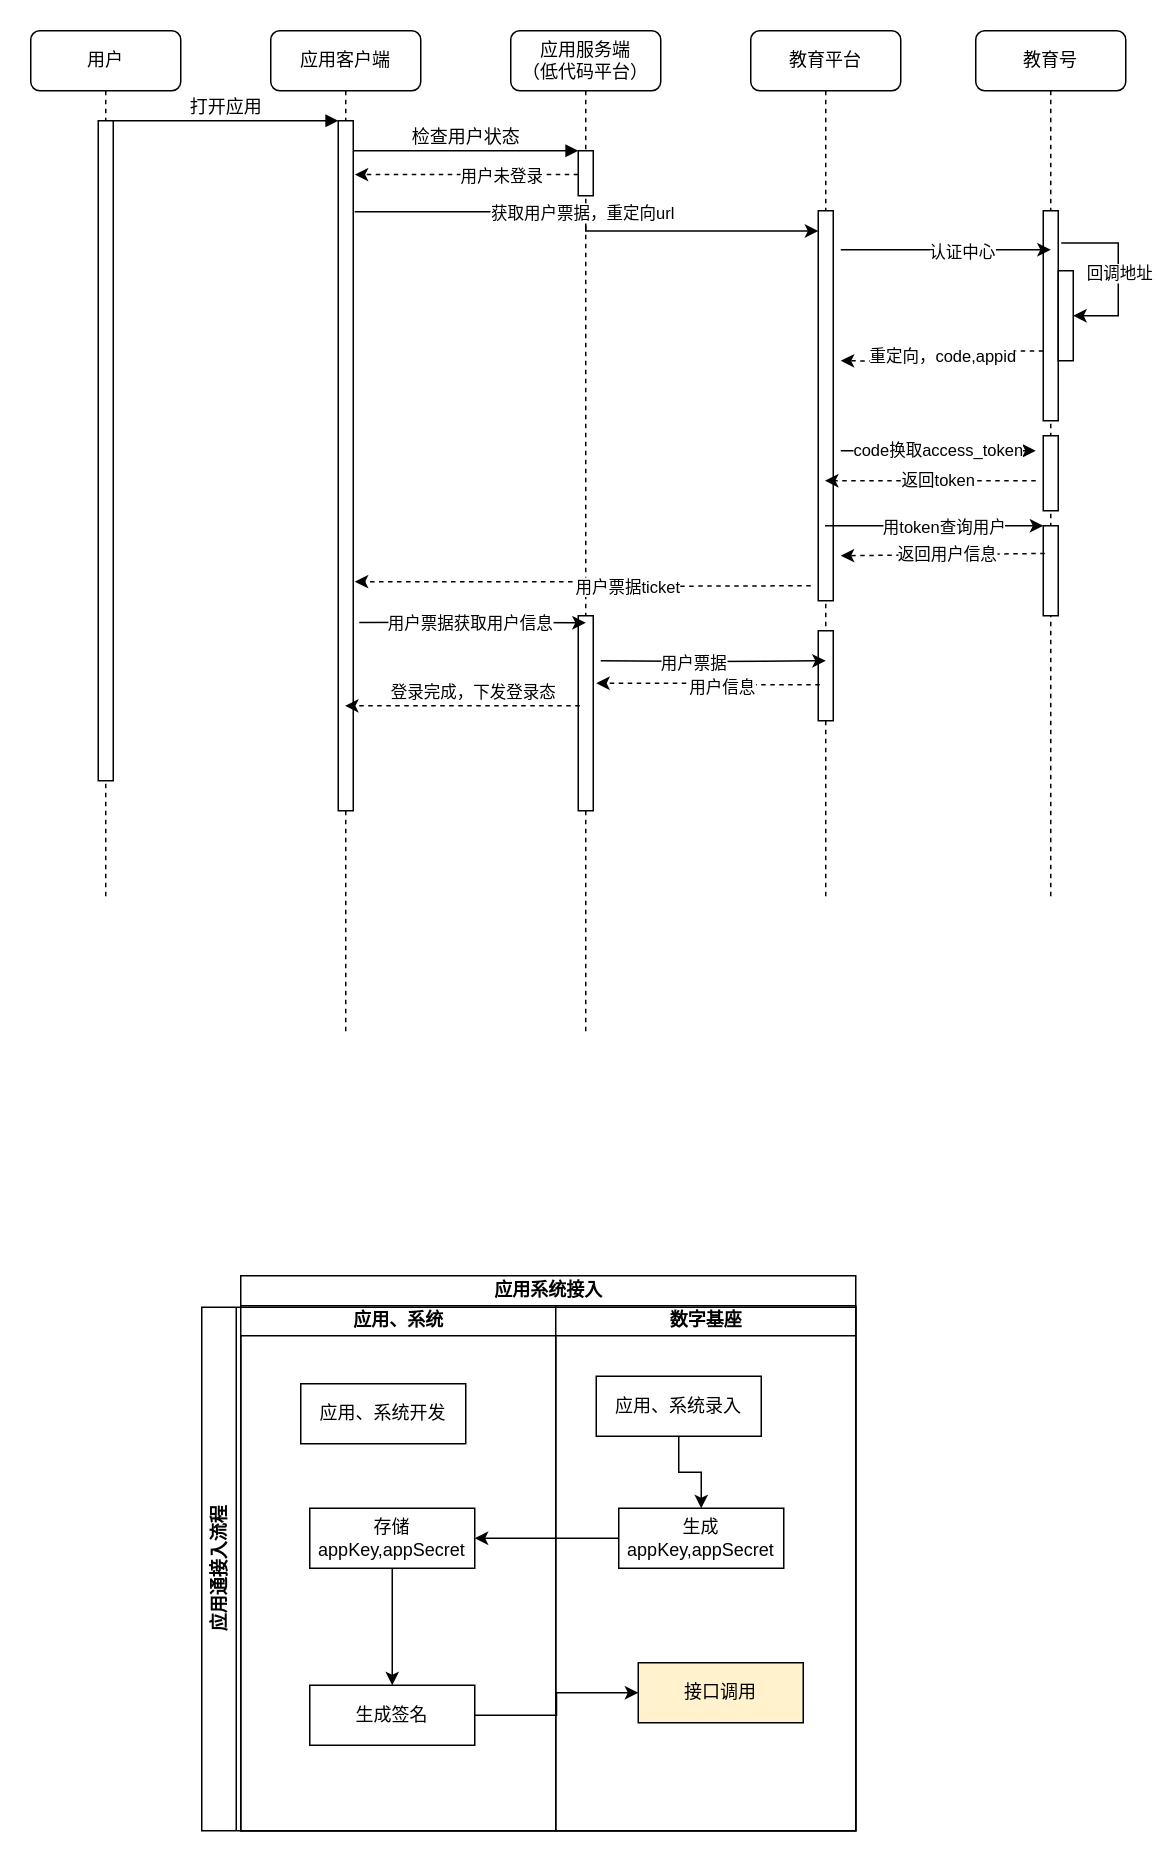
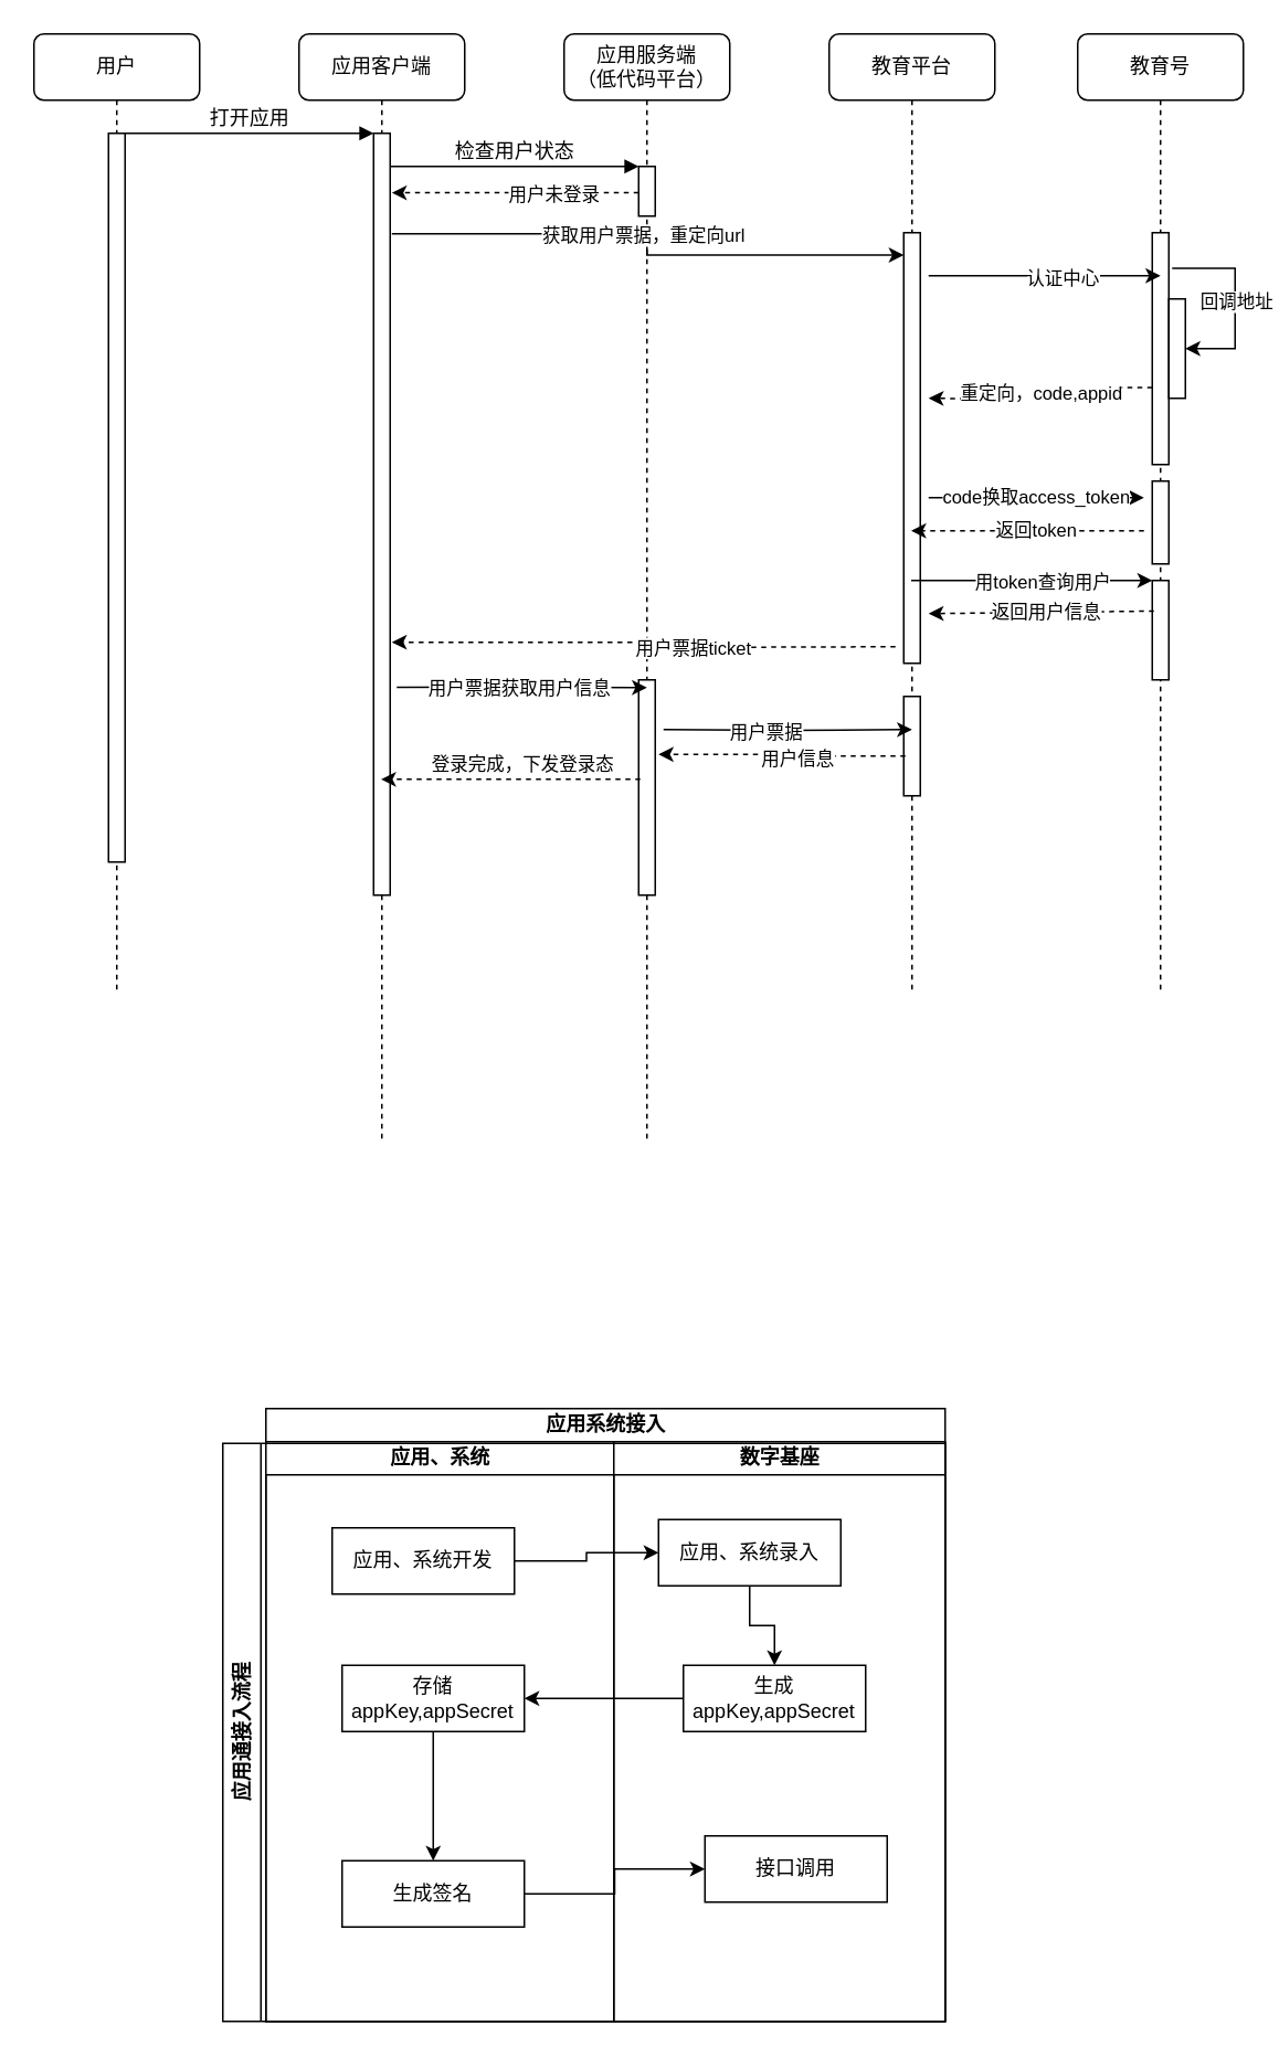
  <mxCell id="0" />
  <mxCell id="1" parent="0" />
  <mxCell id="2" value="应用客户端" style="shape=umlLifeline;perimeter=lifelinePerimeter;whiteSpace=wrap;html=1;container=1;collapsible=0;recursiveResize=0;outlineConnect=0;rounded=1;shadow=0;comic=0;labelBackgroundColor=none;strokeWidth=1;fontFamily=Verdana;fontSize=12;align=center;" parent="1" vertex="1"><mxGeometry x="180" y="20" width="100" height="670" as="geometry" /></mxCell>
  <mxCell id="3" style="edgeStyle=none;rounded=0;orthogonalLoop=1;jettySize=auto;html=1;dashed=1;elbow=vertical;" parent="2" source="4" target="2" edge="1"><mxGeometry relative="1" as="geometry" /></mxCell>
  <mxCell id="4" value="" style="html=1;points=[];perimeter=orthogonalPerimeter;rounded=0;shadow=0;comic=0;labelBackgroundColor=none;strokeWidth=1;fontFamily=Verdana;fontSize=12;align=center;" parent="2" vertex="1"><mxGeometry x="45" y="60" width="10" height="460" as="geometry" /></mxCell>
  <mxCell id="5" value="应用服务端&lt;br style=&quot;border-color: var(--border-color);&quot;&gt;（低代码平台）" style="shape=umlLifeline;perimeter=lifelinePerimeter;whiteSpace=wrap;html=1;container=1;collapsible=0;recursiveResize=0;outlineConnect=0;rounded=1;shadow=0;comic=0;labelBackgroundColor=none;strokeWidth=1;fontFamily=Verdana;fontSize=12;align=center;" parent="1" vertex="1"><mxGeometry x="340" y="20" width="100" height="670" as="geometry" /></mxCell>
  <mxCell id="6" value="" style="html=1;points=[];perimeter=orthogonalPerimeter;rounded=0;shadow=0;comic=0;labelBackgroundColor=none;strokeWidth=1;fontFamily=Verdana;fontSize=12;align=center;" parent="5" vertex="1"><mxGeometry x="45" y="80" width="10" height="30" as="geometry" /></mxCell>
  <mxCell id="7" style="edgeStyle=none;rounded=0;orthogonalLoop=1;jettySize=auto;html=1;elbow=vertical;" parent="5" source="9" target="5" edge="1"><mxGeometry relative="1" as="geometry" /></mxCell>
  <mxCell id="8" style="edgeStyle=orthogonalEdgeStyle;rounded=0;orthogonalLoop=1;jettySize=auto;html=1;" parent="5" source="9" target="5" edge="1"><mxGeometry relative="1" as="geometry"><Array as="points"><mxPoint x="50" y="230" /><mxPoint x="50" y="230" /></Array></mxGeometry></mxCell>
  <mxCell id="9" value="" style="html=1;points=[];perimeter=orthogonalPerimeter;rounded=0;shadow=0;comic=0;labelBackgroundColor=none;strokeWidth=1;fontFamily=Verdana;fontSize=12;align=center;" parent="5" vertex="1"><mxGeometry x="45" y="390" width="10" height="130" as="geometry" /></mxCell>
  <mxCell id="10" value="教育平台" style="shape=umlLifeline;perimeter=lifelinePerimeter;whiteSpace=wrap;html=1;container=1;collapsible=0;recursiveResize=0;outlineConnect=0;rounded=1;shadow=0;comic=0;labelBackgroundColor=none;strokeWidth=1;fontFamily=Verdana;fontSize=12;align=center;" parent="1" vertex="1"><mxGeometry x="500" y="20" width="100" height="580" as="geometry" /></mxCell>
  <mxCell id="11" style="edgeStyle=orthogonalEdgeStyle;rounded=0;orthogonalLoop=1;jettySize=auto;html=1;" parent="10" source="12" target="10" edge="1"><mxGeometry relative="1" as="geometry"><Array as="points"><mxPoint x="50" y="230" /><mxPoint x="50" y="230" /></Array></mxGeometry></mxCell>
  <mxCell id="12" value="" style="html=1;points=[];perimeter=orthogonalPerimeter;rounded=0;shadow=0;comic=0;labelBackgroundColor=none;strokeWidth=1;fontFamily=Verdana;fontSize=12;align=center;" parent="10" vertex="1"><mxGeometry x="45" y="120" width="10" height="260" as="geometry" /></mxCell>
  <mxCell id="13" value="" style="html=1;points=[];perimeter=orthogonalPerimeter;rounded=0;shadow=0;comic=0;labelBackgroundColor=none;strokeWidth=1;fontFamily=Verdana;fontSize=12;align=center;" parent="10" vertex="1"><mxGeometry x="45" y="400" width="10" height="60" as="geometry" /></mxCell>
  <mxCell id="14" value="用户" style="shape=umlLifeline;perimeter=lifelinePerimeter;whiteSpace=wrap;html=1;container=1;collapsible=0;recursiveResize=0;outlineConnect=0;rounded=1;shadow=0;comic=0;labelBackgroundColor=none;strokeWidth=1;fontFamily=Verdana;fontSize=12;align=center;" parent="1" vertex="1"><mxGeometry x="20" y="20" width="100" height="580" as="geometry" /></mxCell>
  <mxCell id="15" value="" style="html=1;points=[];perimeter=orthogonalPerimeter;rounded=0;shadow=0;comic=0;labelBackgroundColor=none;strokeWidth=1;fontFamily=Verdana;fontSize=12;align=center;" parent="14" vertex="1"><mxGeometry x="45" y="60" width="10" height="440" as="geometry" /></mxCell>
  <mxCell id="16" value="打开应用" style="html=1;verticalAlign=bottom;endArrow=block;entryX=0;entryY=0;labelBackgroundColor=none;fontFamily=Verdana;fontSize=12;edgeStyle=elbowEdgeStyle;elbow=vertical;" parent="1" source="15" target="4" edge="1"><mxGeometry relative="1" as="geometry"><mxPoint x="140" y="130" as="sourcePoint" /></mxGeometry></mxCell>
  <mxCell id="17" value="检查用户状态" style="html=1;verticalAlign=bottom;endArrow=block;entryX=0;entryY=0;labelBackgroundColor=none;fontFamily=Verdana;fontSize=12;edgeStyle=elbowEdgeStyle;elbow=vertical;" parent="1" source="4" target="6" edge="1"><mxGeometry relative="1" as="geometry"><mxPoint x="290" y="140" as="sourcePoint" /></mxGeometry></mxCell>
  <mxCell id="18" value="教育号" style="shape=umlLifeline;perimeter=lifelinePerimeter;whiteSpace=wrap;html=1;container=1;collapsible=0;recursiveResize=0;outlineConnect=0;rounded=1;shadow=0;comic=0;labelBackgroundColor=none;strokeWidth=1;fontFamily=Verdana;fontSize=12;align=center;" parent="1" vertex="1"><mxGeometry x="650" y="20" width="100" height="580" as="geometry" /></mxCell>
  <mxCell id="19" style="edgeStyle=none;rounded=0;orthogonalLoop=1;jettySize=auto;html=1;" parent="18" source="20" target="22" edge="1"><mxGeometry relative="1" as="geometry" /></mxCell>
  <mxCell id="20" value="" style="html=1;points=[];perimeter=orthogonalPerimeter;rounded=0;shadow=0;comic=0;labelBackgroundColor=none;strokeWidth=1;fontFamily=Verdana;fontSize=12;align=center;" parent="18" vertex="1"><mxGeometry x="45" y="120" width="10" height="140" as="geometry" /></mxCell>
  <mxCell id="21" value="" style="edgeStyle=none;rounded=0;orthogonalLoop=1;jettySize=auto;html=1;" parent="18" source="22" target="20" edge="1"><mxGeometry relative="1" as="geometry" /></mxCell>
  <mxCell id="22" value="" style="html=1;points=[];perimeter=orthogonalPerimeter;rounded=0;shadow=0;comic=0;labelBackgroundColor=none;strokeWidth=1;fontFamily=Verdana;fontSize=12;align=center;" parent="18" vertex="1"><mxGeometry x="55" y="160" width="10" height="60" as="geometry" /></mxCell>
  <mxCell id="23" value="" style="endArrow=classic;html=1;rounded=0;exitX=1.2;exitY=0.154;exitDx=0;exitDy=0;exitPerimeter=0;edgeStyle=entityRelationEdgeStyle;elbow=vertical;" parent="18" source="20" target="22" edge="1"><mxGeometry width="50" height="50" relative="1" as="geometry"><mxPoint x="-200" y="380" as="sourcePoint" /><mxPoint x="70" y="300" as="targetPoint" /></mxGeometry></mxCell>
  <mxCell id="24" value="回调地址" style="edgeLabel;html=1;align=center;verticalAlign=middle;resizable=0;points=[];" parent="23" vertex="1" connectable="0"><mxGeometry x="-0.007" relative="1" as="geometry"><mxPoint as="offset" /></mxGeometry></mxCell>
  <mxCell id="25" value="" style="html=1;points=[];perimeter=orthogonalPerimeter;rounded=0;shadow=0;comic=0;labelBackgroundColor=none;strokeWidth=1;fontFamily=Verdana;fontSize=12;align=center;" parent="18" vertex="1"><mxGeometry x="45" y="270" width="10" height="50" as="geometry" /></mxCell>
  <mxCell id="26" value="" style="html=1;points=[];perimeter=orthogonalPerimeter;rounded=0;shadow=0;comic=0;labelBackgroundColor=none;strokeWidth=1;fontFamily=Verdana;fontSize=12;align=center;" parent="18" vertex="1"><mxGeometry x="45" y="330" width="10" height="60" as="geometry" /></mxCell>
  <mxCell id="27" style="rounded=0;orthogonalLoop=1;jettySize=auto;html=1;dashed=1;entryX=1.1;entryY=0.078;entryDx=0;entryDy=0;entryPerimeter=0;" parent="1" source="6" target="4" edge="1"><mxGeometry relative="1" as="geometry"><mxPoint x="390" y="180" as="sourcePoint" /></mxGeometry></mxCell>
  <mxCell id="28" value="用户未登录" style="edgeLabel;html=1;align=center;verticalAlign=middle;resizable=0;points=[];" parent="27" vertex="1" connectable="0"><mxGeometry x="-0.308" y="1" relative="1" as="geometry"><mxPoint as="offset" /></mxGeometry></mxCell>
  <mxCell id="29" value="code换取access_token" style="edgeStyle=none;rounded=0;orthogonalLoop=1;jettySize=auto;html=1;elbow=vertical;" parent="1" edge="1"><mxGeometry relative="1" as="geometry"><mxPoint x="560" y="300" as="sourcePoint" /><mxPoint x="690" y="300" as="targetPoint" /></mxGeometry></mxCell>
  <mxCell id="30" style="rounded=0;orthogonalLoop=1;jettySize=auto;html=1;elbow=vertical;dashed=1;" parent="1" target="10" edge="1"><mxGeometry relative="1" as="geometry"><mxPoint x="690" y="320" as="sourcePoint" /></mxGeometry></mxCell>
  <mxCell id="31" value="返回token" style="edgeLabel;html=1;align=center;verticalAlign=middle;resizable=0;points=[];" parent="30" vertex="1" connectable="0"><mxGeometry x="-0.314" y="-1" relative="1" as="geometry"><mxPoint x="-18" as="offset" /></mxGeometry></mxCell>
  <mxCell id="32" style="edgeStyle=none;rounded=0;orthogonalLoop=1;jettySize=auto;html=1;elbow=vertical;" parent="1" source="10" target="26" edge="1"><mxGeometry relative="1" as="geometry"><mxPoint x="554.95" y="462.775" as="sourcePoint" /><mxPoint x="715" y="510" as="targetPoint" /></mxGeometry></mxCell>
  <mxCell id="33" value="用token查询用户" style="edgeLabel;html=1;align=center;verticalAlign=middle;resizable=0;points=[];" parent="32" vertex="1" connectable="0"><mxGeometry x="0.265" relative="1" as="geometry"><mxPoint x="-13" as="offset" /></mxGeometry></mxCell>
  <mxCell id="34" style="rounded=0;orthogonalLoop=1;jettySize=auto;html=1;elbow=vertical;dashed=1;exitX=0.1;exitY=0.462;exitDx=0;exitDy=0;exitPerimeter=0;" parent="1" source="9" target="2" edge="1"><mxGeometry relative="1" as="geometry"><mxPoint x="390" y="580" as="sourcePoint" /><mxPoint x="240" y="470" as="targetPoint" /></mxGeometry></mxCell>
  <mxCell id="35" value="登录完成，下发登录态" style="edgeLabel;html=1;align=center;verticalAlign=middle;resizable=0;points=[];" parent="34" vertex="1" connectable="0"><mxGeometry x="-0.314" y="-1" relative="1" as="geometry"><mxPoint x="-18" y="-9" as="offset" /></mxGeometry></mxCell>
  <mxCell id="36" value="重定向，code,appid" style="edgeStyle=orthogonalEdgeStyle;rounded=0;orthogonalLoop=1;jettySize=auto;html=1;exitX=0;exitY=0.668;exitDx=0;exitDy=0;exitPerimeter=0;dashed=1;" parent="1" source="20" edge="1"><mxGeometry relative="1" as="geometry"><mxPoint x="560" y="240" as="targetPoint" /></mxGeometry></mxCell>
  <mxCell id="37" style="edgeStyle=none;rounded=0;orthogonalLoop=1;jettySize=auto;html=1;elbow=vertical;dashed=1;exitX=0.1;exitY=0.308;exitDx=0;exitDy=0;exitPerimeter=0;" parent="1" source="26" edge="1"><mxGeometry relative="1" as="geometry"><mxPoint x="690" y="475" as="sourcePoint" /><mxPoint x="560" y="370" as="targetPoint" /></mxGeometry></mxCell>
  <mxCell id="38" value="返回用户信息" style="edgeLabel;html=1;align=center;verticalAlign=middle;resizable=0;points=[];" parent="37" vertex="1" connectable="0"><mxGeometry x="-0.314" y="-1" relative="1" as="geometry"><mxPoint x="-18" as="offset" /></mxGeometry></mxCell>
  <mxCell id="39" style="edgeStyle=orthogonalEdgeStyle;rounded=0;orthogonalLoop=1;jettySize=auto;html=1;dashed=1;entryX=1.1;entryY=0.668;entryDx=0;entryDy=0;entryPerimeter=0;" parent="1" edge="1" target="4"><mxGeometry relative="1" as="geometry"><mxPoint x="540" y="390" as="sourcePoint" /><mxPoint x="240" y="390" as="targetPoint" /></mxGeometry></mxCell>
  <mxCell id="40" value="用户票据ticket" style="edgeLabel;html=1;align=center;verticalAlign=middle;resizable=0;points=[];" parent="39" vertex="1" connectable="0"><mxGeometry x="-0.198" relative="1" as="geometry"><mxPoint as="offset" /></mxGeometry></mxCell>
  <mxCell id="41" style="edgeStyle=orthogonalEdgeStyle;rounded=0;orthogonalLoop=1;jettySize=auto;html=1;exitX=1.1;exitY=0.132;exitDx=0;exitDy=0;exitPerimeter=0;entryX=0;entryY=0.052;entryDx=0;entryDy=0;entryPerimeter=0;" parent="1" source="4" target="12" edge="1"><mxGeometry relative="1" as="geometry"><mxPoint x="540" y="151" as="targetPoint" /></mxGeometry></mxCell>
  <mxCell id="42" value="获取用户票据，重定向url" style="edgeLabel;html=1;align=center;verticalAlign=middle;resizable=0;points=[];" parent="41" vertex="1" connectable="0"><mxGeometry x="-0.062" y="-1" relative="1" as="geometry"><mxPoint as="offset" /></mxGeometry></mxCell>
  <mxCell id="43" style="edgeStyle=orthogonalEdgeStyle;rounded=0;orthogonalLoop=1;jettySize=auto;html=1;" parent="1" edge="1"><mxGeometry relative="1" as="geometry"><mxPoint x="560" y="166" as="sourcePoint" /><mxPoint x="700" y="166" as="targetPoint" /></mxGeometry></mxCell>
  <mxCell id="44" value="认证中心" style="edgeLabel;html=1;align=center;verticalAlign=middle;resizable=0;points=[];" parent="43" vertex="1" connectable="0"><mxGeometry x="0.136" relative="1" as="geometry"><mxPoint y="1" as="offset" /></mxGeometry></mxCell>
  <mxCell id="45" style="edgeStyle=orthogonalEdgeStyle;rounded=0;orthogonalLoop=1;jettySize=auto;html=1;entryX=0.5;entryY=0.036;entryDx=0;entryDy=0;entryPerimeter=0;exitX=1.4;exitY=0.727;exitDx=0;exitDy=0;exitPerimeter=0;" parent="1" source="4" target="9" edge="1"><mxGeometry relative="1" as="geometry" /></mxCell>
  <mxCell id="46" value="用户票据获取用户信息" style="edgeLabel;html=1;align=center;verticalAlign=middle;resizable=0;points=[];" parent="45" vertex="1" connectable="0"><mxGeometry x="0.07" relative="1" as="geometry"><mxPoint x="-7" as="offset" /></mxGeometry></mxCell>
  <mxCell id="47" style="edgeStyle=orthogonalEdgeStyle;rounded=0;orthogonalLoop=1;jettySize=auto;html=1;entryX=0.5;entryY=0.333;entryDx=0;entryDy=0;entryPerimeter=0;" parent="1" target="13" edge="1"><mxGeometry relative="1" as="geometry"><mxPoint x="400" y="440" as="sourcePoint" /></mxGeometry></mxCell>
  <mxCell id="48" value="用户票据" style="edgeLabel;html=1;align=center;verticalAlign=middle;resizable=0;points=[];" parent="47" vertex="1" connectable="0"><mxGeometry x="-0.178" y="-1" relative="1" as="geometry"><mxPoint as="offset" /></mxGeometry></mxCell>
  <mxCell id="49" style="edgeStyle=orthogonalEdgeStyle;rounded=0;orthogonalLoop=1;jettySize=auto;html=1;exitX=0.1;exitY=0.6;exitDx=0;exitDy=0;exitPerimeter=0;dashed=1;entryX=1.2;entryY=0.346;entryDx=0;entryDy=0;entryPerimeter=0;" parent="1" source="13" target="9" edge="1"><mxGeometry relative="1" as="geometry"><mxPoint x="397" y="465" as="targetPoint" /></mxGeometry></mxCell>
  <mxCell id="50" value="用户信息" style="edgeLabel;html=1;align=center;verticalAlign=middle;resizable=0;points=[];" parent="49" vertex="1" connectable="0"><mxGeometry x="-0.124" y="1" relative="1" as="geometry"><mxPoint as="offset" /></mxGeometry></mxCell>
  <mxCell id="51" value="应用系统接入" style="swimlane;childLayout=stackLayout;resizeParent=1;resizeParentMax=0;startSize=20;html=1;" vertex="1" parent="1"><mxGeometry x="160" y="850" width="410" height="370" as="geometry" /></mxCell>
  <mxCell id="52" value="应用、系统" style="swimlane;startSize=20;html=1;" vertex="1" parent="51"><mxGeometry y="20" width="210" height="350" as="geometry" /></mxCell>
  <mxCell id="53" value="数字基座" style="swimlane;startSize=20;html=1;" vertex="1" parent="51"><mxGeometry x="210" y="20" width="200" height="350" as="geometry" /></mxCell>
  <mxCell id="54" value="应用通接入流程" style="swimlane;horizontal=0;whiteSpace=wrap;html=1;" vertex="1" parent="1"><mxGeometry x="134" y="871" width="436" height="349" as="geometry" /></mxCell>
  <mxCell id="55" value="应用、系统开发" style="rounded=0;whiteSpace=wrap;html=1;" vertex="1" parent="54"><mxGeometry x="66" y="51" width="110" height="40" as="geometry" /></mxCell>
  <mxCell id="56" value="应用、系统录入" style="rounded=0;whiteSpace=wrap;html=1;" vertex="1" parent="54"><mxGeometry x="263" y="46" width="110" height="40" as="geometry" /></mxCell>
+ <mxCell id="57" style="edgeStyle=orthogonalEdgeStyle;rounded=0;orthogonalLoop=1;jettySize=auto;html=1;entryX=0;entryY=0.5;entryDx=0;entryDy=0;" edge="1" parent="54" source="55" target="56"><mxGeometry relative="1" as="geometry" /></mxCell>
  <mxCell id="58" value="生成appKey,appSecret" style="rounded=0;whiteSpace=wrap;html=1;" vertex="1" parent="54"><mxGeometry x="278" y="134" width="110" height="40" as="geometry" /></mxCell>
  <mxCell id="59" style="edgeStyle=orthogonalEdgeStyle;rounded=0;orthogonalLoop=1;jettySize=auto;html=1;" edge="1" parent="54" source="56" target="58"><mxGeometry relative="1" as="geometry" /></mxCell>
  <mxCell id="60" value="存储appKey,appSecret" style="rounded=0;whiteSpace=wrap;html=1;" vertex="1" parent="54"><mxGeometry x="72" y="134" width="110" height="40" as="geometry" /></mxCell>
  <mxCell id="61" style="edgeStyle=orthogonalEdgeStyle;rounded=0;orthogonalLoop=1;jettySize=auto;html=1;entryX=1;entryY=0.5;entryDx=0;entryDy=0;" edge="1" parent="54" source="58" target="60"><mxGeometry relative="1" as="geometry" /></mxCell>
  <mxCell id="62" value="生成签名" style="rounded=0;whiteSpace=wrap;html=1;" vertex="1" parent="54"><mxGeometry x="72" y="252" width="110" height="40" as="geometry" /></mxCell>
  <mxCell id="63" style="edgeStyle=orthogonalEdgeStyle;rounded=0;orthogonalLoop=1;jettySize=auto;html=1;" edge="1" parent="54" source="60" target="62"><mxGeometry relative="1" as="geometry" /></mxCell>
- <mxCell id="64" value="接口调用" style="rounded=0;whiteSpace=wrap;html=1;fillColor=#fff2cc;" vertex="1" parent="54"><mxGeometry x="291" y="237" width="110" height="40" as="geometry" /></mxCell>
+ <mxCell id="64" value="接口调用" style="rounded=0;whiteSpace=wrap;html=1;" vertex="1" parent="54"><mxGeometry x="291" y="237" width="110" height="40" as="geometry" /></mxCell>
  <mxCell id="65" style="edgeStyle=orthogonalEdgeStyle;rounded=0;orthogonalLoop=1;jettySize=auto;html=1;" edge="1" parent="54" source="62" target="64"><mxGeometry relative="1" as="geometry" /></mxCell>
